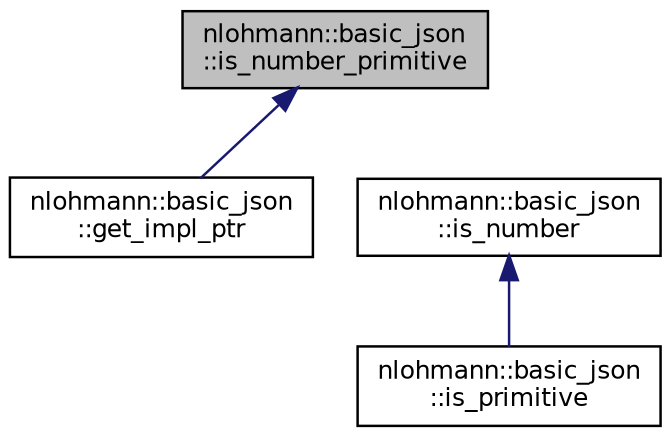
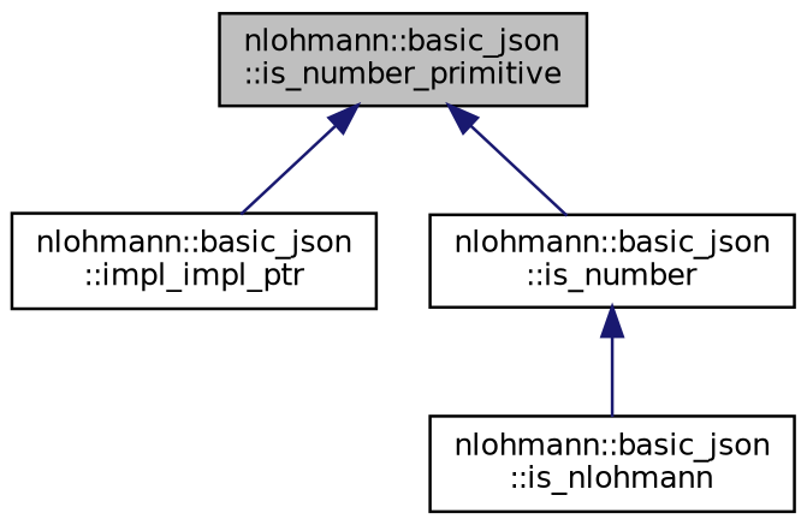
  digraph {
    rankdir=TB
    node [color=black fillcolor=white fontname=Helvetica fontsize=10 shape=record style=filled]
    edge [color=midnightblue dir=back fontname=Helvetica fontsize=10 labelfontname=Helvetica labelfontsize=10 style=solid]
    n1 [fillcolor=grey75 fontcolor=black height=0.2 label="nlohmann::basic_json\l::is_number_primitive" width=0.4]
-   n2 [height=0.2 label="nlohmann::basic_json\l::get_impl_ptr" width=0.4]
+   n2 [height=0.2 label="nlohmann::basic_json\l::impl_impl_ptr" width=0.4]
    n3 [height=0.2 label="nlohmann::basic_json\l::is_number" width=0.4]
-   n4 [height=0.2 label="nlohmann::basic_json\l::is_primitive" width=0.4]
+   n4 [height=0.2 label="nlohmann::basic_json\l::is_nlohmann" width=0.4]
    n1 -> n2
+   n1 -> n3
    n3 -> n4
  }
